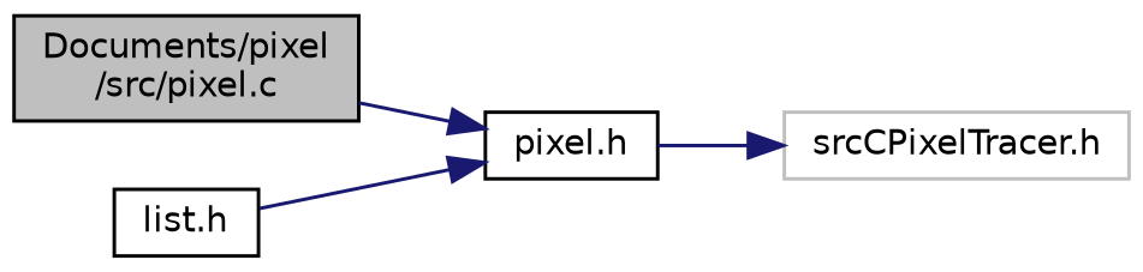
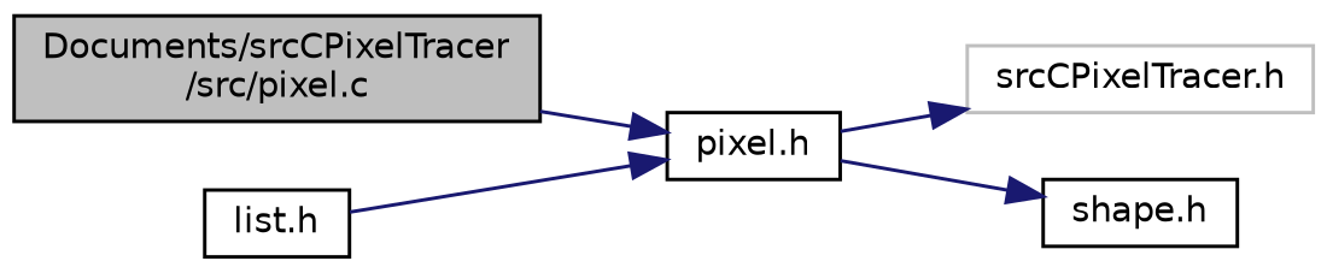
  digraph {
    rankdir=LR
    node [color=black fillcolor=white fontname=Helvetica fontsize=10 shape=record style=filled]
    edge [color=midnightblue fontname=Helvetica fontsize=10 labelfontname=Helvetica labelfontsize=10 style=solid]
-   n1 [fillcolor=grey75 fontcolor=black height=0.2 label="Documents/pixel\l/src/pixel.c" width=0.4]
+   n1 [fillcolor=grey75 fontcolor=black height=0.2 label="Documents/srcCPixelTracer\l/src/pixel.c" width=0.4]
    n2 [height=0.2 label="pixel.h" width=0.4]
    n3 [color=grey75 height=0.2 label="srcCPixelTracer.h" width=0.4]
+   n4 [height=0.2 label="shape.h" width=0.4]
    n5 [height=0.2 label="list.h" width=0.4]
    n1 -> n2
    n2 -> n3
+   n2 -> n4
    n5 -> n2
  }
